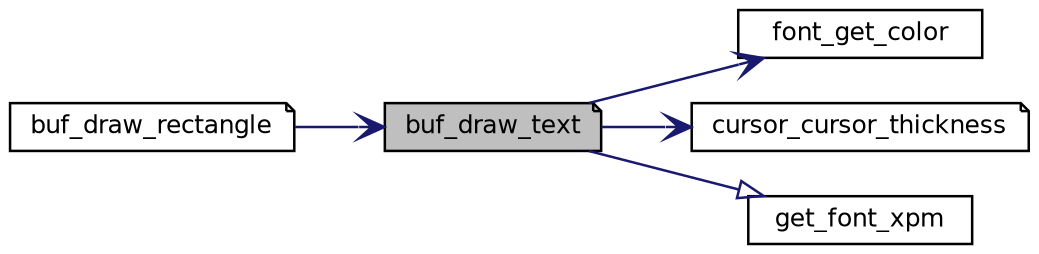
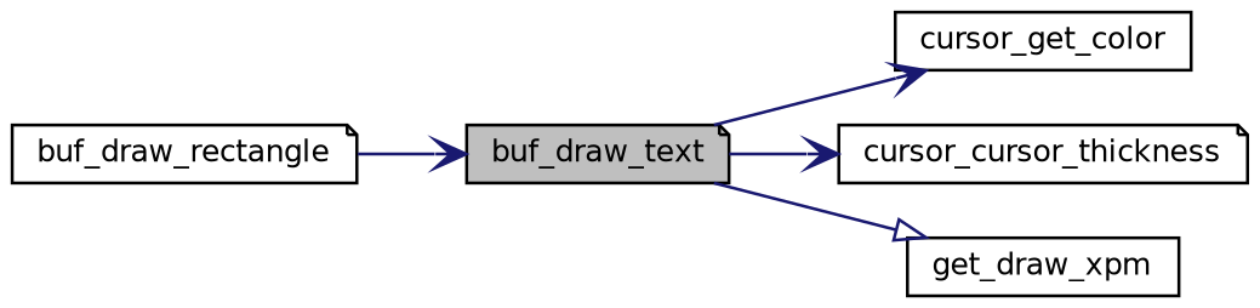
  digraph {
    rankdir=LR
    node [color=black fillcolor=white fontname=Helvetica fontsize=10 shape=note style=filled]
    edge [arrowhead=vee color=midnightblue fontname=Helvetica fontsize=10 labelfontname=Helvetica labelfontsize=10 style=solid]
    n1 [fillcolor=grey75 fontcolor=black height=0.2 label=buf_draw_text width=0.4]
-   n2 [height=0.2 label=font_get_color shape=box width=0.4]
+   n2 [height=0.2 label=cursor_get_color shape=box width=0.4]
    n3 [height=0.2 label=cursor_cursor_thickness width=0.4]
-   n4 [height=0.2 label=get_font_xpm shape=box width=0.4]
+   n4 [height=0.2 label=get_draw_xpm shape=box width=0.4]
    n5 [height=0.2 label=buf_draw_rectangle width=0.4]
    n1 -> n2
    n1 -> n3
    n1 -> n4 [arrowhead=onormal]
    n5 -> n1
  }
